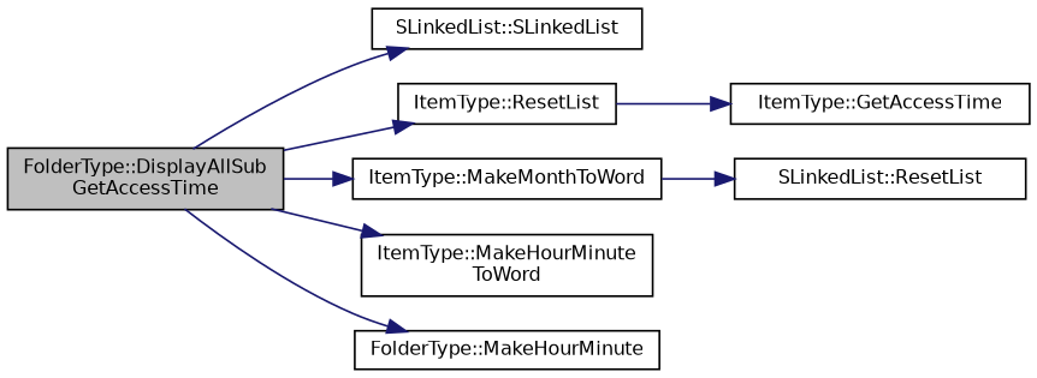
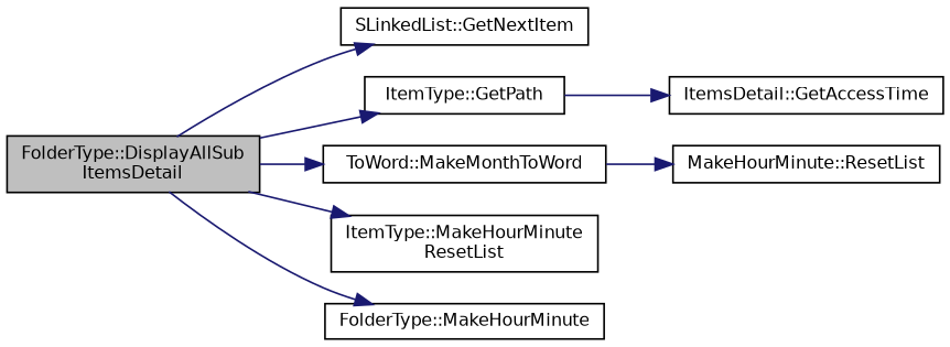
  digraph {
    rankdir=LR
    node [color=black fillcolor=white fontname=Helvetica fontsize=10 shape=record style=filled]
    edge [color=midnightblue fontname=Helvetica fontsize=10 labelfontname=Helvetica labelfontsize=10 style=solid]
-   n1 [fillcolor=grey75 fontcolor=black height=0.2 label="FolderType::DisplayAllSub\lGetAccessTime" width=0.4]
-   n2 [height=0.2 label="SLinkedList::SLinkedList" width=0.4]
-   n3 [height=0.2 label="ItemType::ResetList" width=0.4]
-   n4 [height=0.2 label="ItemType::MakeMonthToWord" width=0.4]
-   n5 [height=0.2 label="ItemType::MakeHourMinute\lToWord" width=0.4]
+   n1 [fillcolor=grey75 fontcolor=black height=0.2 label="FolderType::DisplayAllSub\lItemsDetail" width=0.4]
+   n2 [height=0.2 label="SLinkedList::GetNextItem" width=0.4]
+   n3 [height=0.2 label="ItemType::GetPath" width=0.4]
+   n4 [height=0.2 label="ToWord::MakeMonthToWord" width=0.4]
+   n5 [height=0.2 label="ItemType::MakeHourMinute\lResetList" width=0.4]
    n6 [height=0.2 label="FolderType::MakeHourMinute" width=0.4]
-   n7 [height=0.2 label="SLinkedList::ResetList" width=0.4]
-   n8 [height=0.2 label="ItemType::GetAccessTime" width=0.4]
+   n7 [height=0.2 label="MakeHourMinute::ResetList" width=0.4]
+   n8 [height=0.2 label="ItemsDetail::GetAccessTime" width=0.4]
    n1 -> n2
    n1 -> n3
    n1 -> n4
    n1 -> n5
    n1 -> n6
    n3 -> n8
    n4 -> n7
  }
